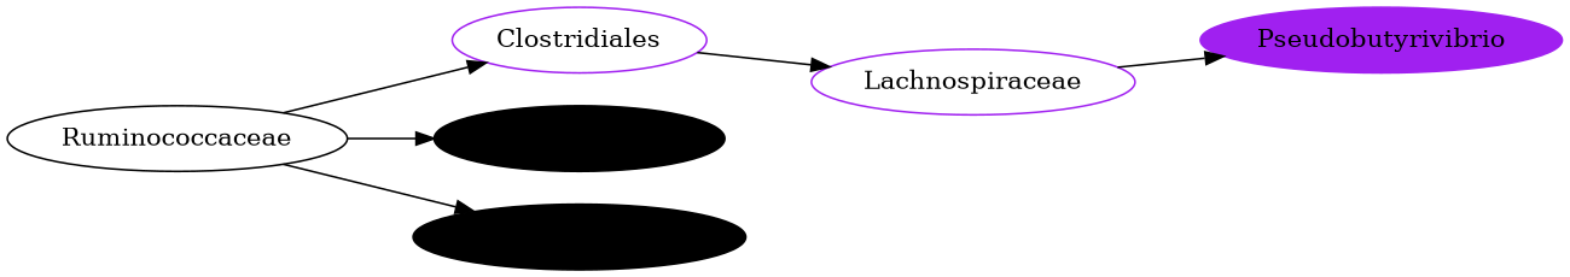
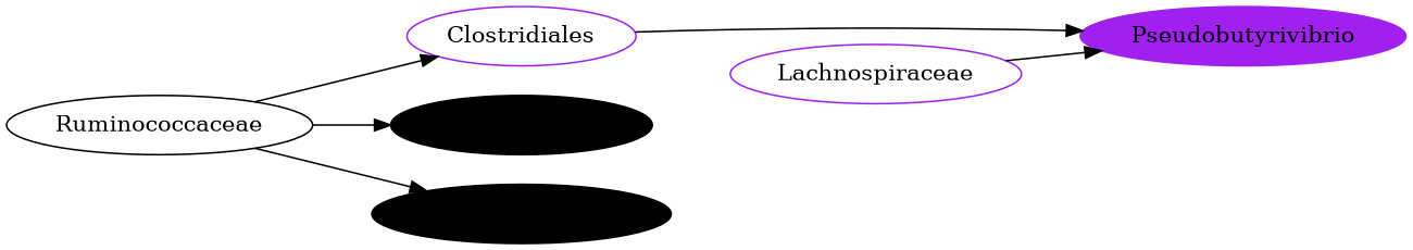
  digraph {
    rankdir=LR
    node [color=purple]
    n1 [label=Pseudobutyrivibrio style=filled]
    n2 [label=Lachnospiraceae]
    n3 [label=Clostridiales]
    n4 [color=black label=Ruminococcaceae]
    n5 [color=black label=Anaerotruncus style=filled]
    n6 [color=black label=Faecalibacterium style=filled]
    n2 -> n1
-   n3 -> n2
+   n3 -> n1
    n4 -> n3
    n4 -> n5
    n4 -> n6
  }
